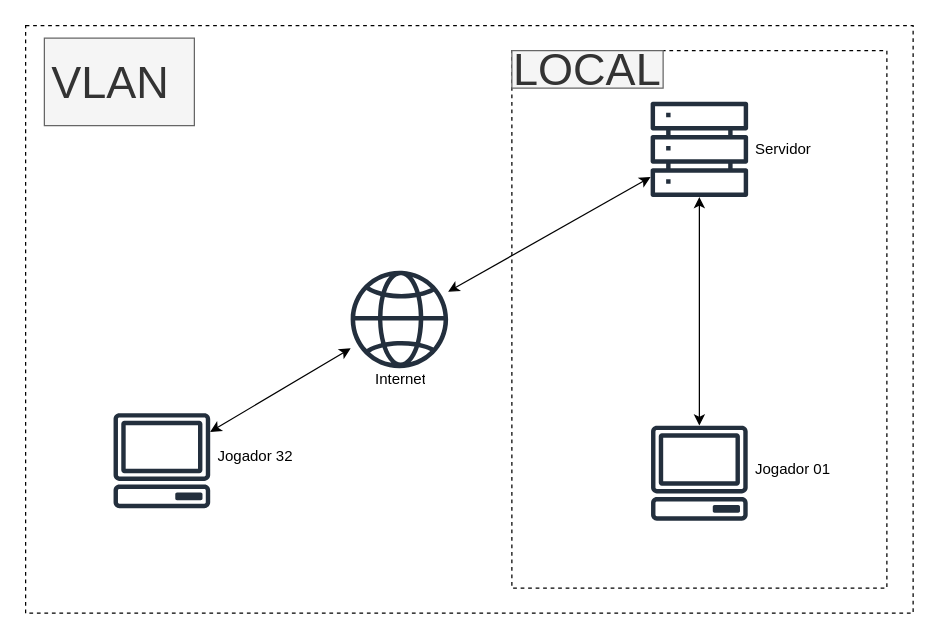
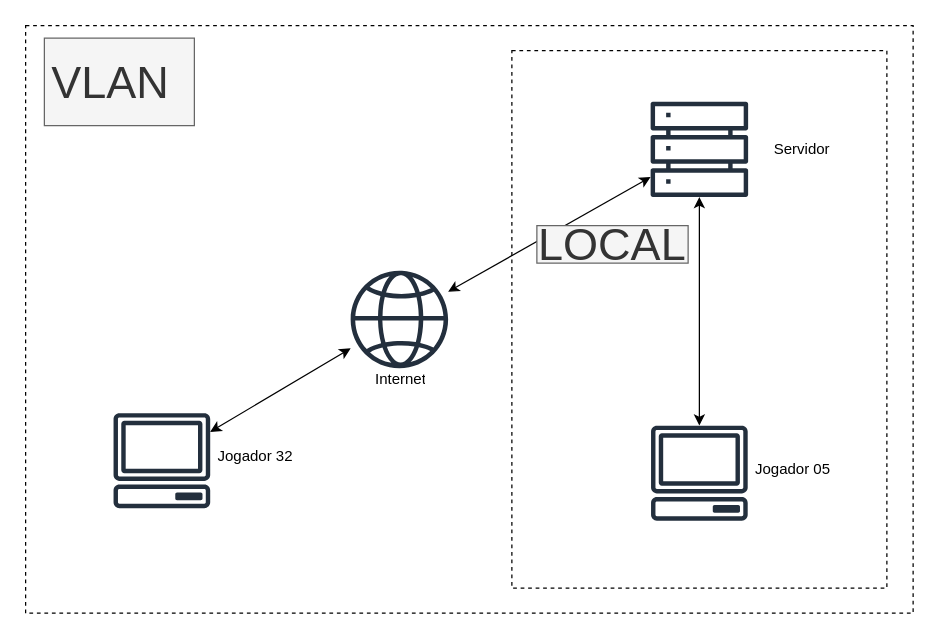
  <mxCell id="0" />
  <mxCell id="1" parent="0" />
  <mxCell id="2" value="" style="rounded=0;whiteSpace=wrap;html=1;dashed=1;" vertex="1" parent="1"><mxGeometry x="20" y="20" width="710" height="470" as="geometry" /></mxCell>
  <mxCell id="3" value="" style="sketch=0;outlineConnect=0;fontColor=#232F3E;gradientColor=none;fillColor=#232F3D;strokeColor=none;dashed=0;verticalLabelPosition=bottom;verticalAlign=top;align=center;html=1;fontSize=12;fontStyle=0;aspect=fixed;pointerEvents=1;shape=mxgraph.aws4.client;" vertex="1" parent="1"><mxGeometry x="90" y="330" width="78" height="76" as="geometry" /></mxCell>
  <mxCell id="4" value="" style="rounded=0;whiteSpace=wrap;html=1;dashed=1;" vertex="1" parent="1"><mxGeometry x="409" y="40" width="300" height="430" as="geometry" /></mxCell>
  <mxCell id="5" value="" style="sketch=0;outlineConnect=0;fontColor=#232F3E;gradientColor=none;fillColor=#232F3D;strokeColor=none;dashed=0;verticalLabelPosition=bottom;verticalAlign=top;align=center;html=1;fontSize=12;fontStyle=0;aspect=fixed;pointerEvents=1;shape=mxgraph.aws4.client;" vertex="1" parent="1"><mxGeometry x="520" y="340" width="78" height="76" as="geometry" /></mxCell>
  <mxCell id="6" value="" style="sketch=0;outlineConnect=0;fontColor=#232F3E;gradientColor=none;fillColor=#232F3D;strokeColor=none;dashed=0;verticalLabelPosition=bottom;verticalAlign=top;align=center;html=1;fontSize=12;fontStyle=0;aspect=fixed;pointerEvents=1;shape=mxgraph.aws4.servers;" vertex="1" parent="1"><mxGeometry x="520" y="80" width="78" height="78" as="geometry" /></mxCell>
  <mxCell id="7" value="" style="endArrow=classic;startArrow=classic;html=1;rounded=0;" edge="1" parent="1" source="5" target="6"><mxGeometry width="50" height="50" relative="1" as="geometry"><mxPoint x="350" y="370" as="sourcePoint" /><mxPoint x="400" y="320" as="targetPoint" /></mxGeometry></mxCell>
  <mxCell id="8" value="" style="endArrow=classic;startArrow=classic;html=1;rounded=0;" edge="1" parent="1" source="9" target="6"><mxGeometry width="50" height="50" relative="1" as="geometry"><mxPoint x="350" y="370" as="sourcePoint" /><mxPoint x="400" y="320" as="targetPoint" /></mxGeometry></mxCell>
  <mxCell id="9" value="" style="sketch=0;outlineConnect=0;fontColor=#232F3E;gradientColor=none;fillColor=#232F3D;strokeColor=none;dashed=0;verticalLabelPosition=bottom;verticalAlign=top;align=center;html=1;fontSize=12;fontStyle=0;aspect=fixed;pointerEvents=1;shape=mxgraph.aws4.globe;" vertex="1" parent="1"><mxGeometry x="280" y="216" width="78" height="78" as="geometry" /></mxCell>
  <mxCell id="10" value="" style="endArrow=classic;startArrow=classic;html=1;rounded=0;" edge="1" parent="1" source="3" target="9"><mxGeometry width="50" height="50" relative="1" as="geometry"><mxPoint x="350" y="370" as="sourcePoint" /><mxPoint x="400" y="320" as="targetPoint" /></mxGeometry></mxCell>
  <mxCell id="11" value="Internet" style="text;strokeColor=none;fillColor=none;align=left;verticalAlign=middle;spacingLeft=4;spacingRight=4;overflow=hidden;points=[[0,0.5],[1,0.5]];portConstraint=eastwest;rotatable=0;whiteSpace=wrap;html=1;" vertex="1" parent="1"><mxGeometry x="294" y="288" width="50" height="30" as="geometry" /></mxCell>
  <mxCell id="12" value="&lt;font style=&quot;font-size: 36px;&quot;&gt;VLAN&lt;/font&gt;" style="text;strokeColor=#666666;fillColor=#f5f5f5;align=left;verticalAlign=middle;spacingLeft=4;spacingRight=4;overflow=hidden;points=[[0,0.5],[1,0.5]];portConstraint=eastwest;rotatable=0;whiteSpace=wrap;html=1;fontColor=#333333;" vertex="1" parent="1"><mxGeometry x="35" y="30" width="120" height="70" as="geometry" /></mxCell>
- <mxCell id="13" value="&lt;span style=&quot;font-size: 36px;&quot;&gt;LOCAL&lt;/span&gt;" style="text;html=1;strokeColor=#666666;fillColor=#f5f5f5;align=center;verticalAlign=middle;whiteSpace=wrap;rounded=0;fontColor=#333333;" vertex="1" parent="1"><mxGeometry x="409" y="40" width="121" height="30" as="geometry" /></mxCell>
- <mxCell id="14" value="Servidor" style="text;strokeColor=none;fillColor=none;align=left;verticalAlign=middle;spacingLeft=4;spacingRight=4;overflow=hidden;points=[[0,0.5],[1,0.5]];portConstraint=eastwest;rotatable=0;whiteSpace=wrap;html=1;" vertex="1" parent="1"><mxGeometry x="598" y="104" width="60" height="30" as="geometry" /></mxCell>
- <mxCell id="15" value="Jogador 01" style="text;strokeColor=none;fillColor=none;align=left;verticalAlign=middle;spacingLeft=4;spacingRight=4;overflow=hidden;points=[[0,0.5],[1,0.5]];portConstraint=eastwest;rotatable=0;whiteSpace=wrap;html=1;" vertex="1" parent="1"><mxGeometry x="598" y="360" width="80" height="30" as="geometry" /></mxCell>
+ <mxCell id="13" value="&lt;span style=&quot;font-size: 36px;&quot;&gt;LOCAL&lt;/span&gt;" style="text;html=1;strokeColor=#666666;fillColor=#f5f5f5;align=center;verticalAlign=middle;whiteSpace=wrap;rounded=0;fontColor=#333333;" vertex="1" parent="1"><mxGeometry x="429" y="180" width="121" height="30" as="geometry" /></mxCell>
+ <mxCell id="14" value="Servidor" style="text;strokeColor=none;fillColor=none;align=left;verticalAlign=middle;spacingLeft=4;spacingRight=4;overflow=hidden;points=[[0,0.5],[1,0.5]];portConstraint=eastwest;rotatable=0;whiteSpace=wrap;html=1;" vertex="1" parent="1"><mxGeometry x="613" y="104" width="60" height="30" as="geometry" /></mxCell>
+ <mxCell id="15" value="Jogador 05" style="text;strokeColor=none;fillColor=none;align=left;verticalAlign=middle;spacingLeft=4;spacingRight=4;overflow=hidden;points=[[0,0.5],[1,0.5]];portConstraint=eastwest;rotatable=0;whiteSpace=wrap;html=1;" vertex="1" parent="1"><mxGeometry x="598" y="360" width="80" height="30" as="geometry" /></mxCell>
  <mxCell id="16" value="Jogador 32" style="text;strokeColor=none;fillColor=none;align=left;verticalAlign=middle;spacingLeft=4;spacingRight=4;overflow=hidden;points=[[0,0.5],[1,0.5]];portConstraint=eastwest;rotatable=0;whiteSpace=wrap;html=1;" vertex="1" parent="1"><mxGeometry x="168" y="350" width="80" height="30" as="geometry" /></mxCell>
